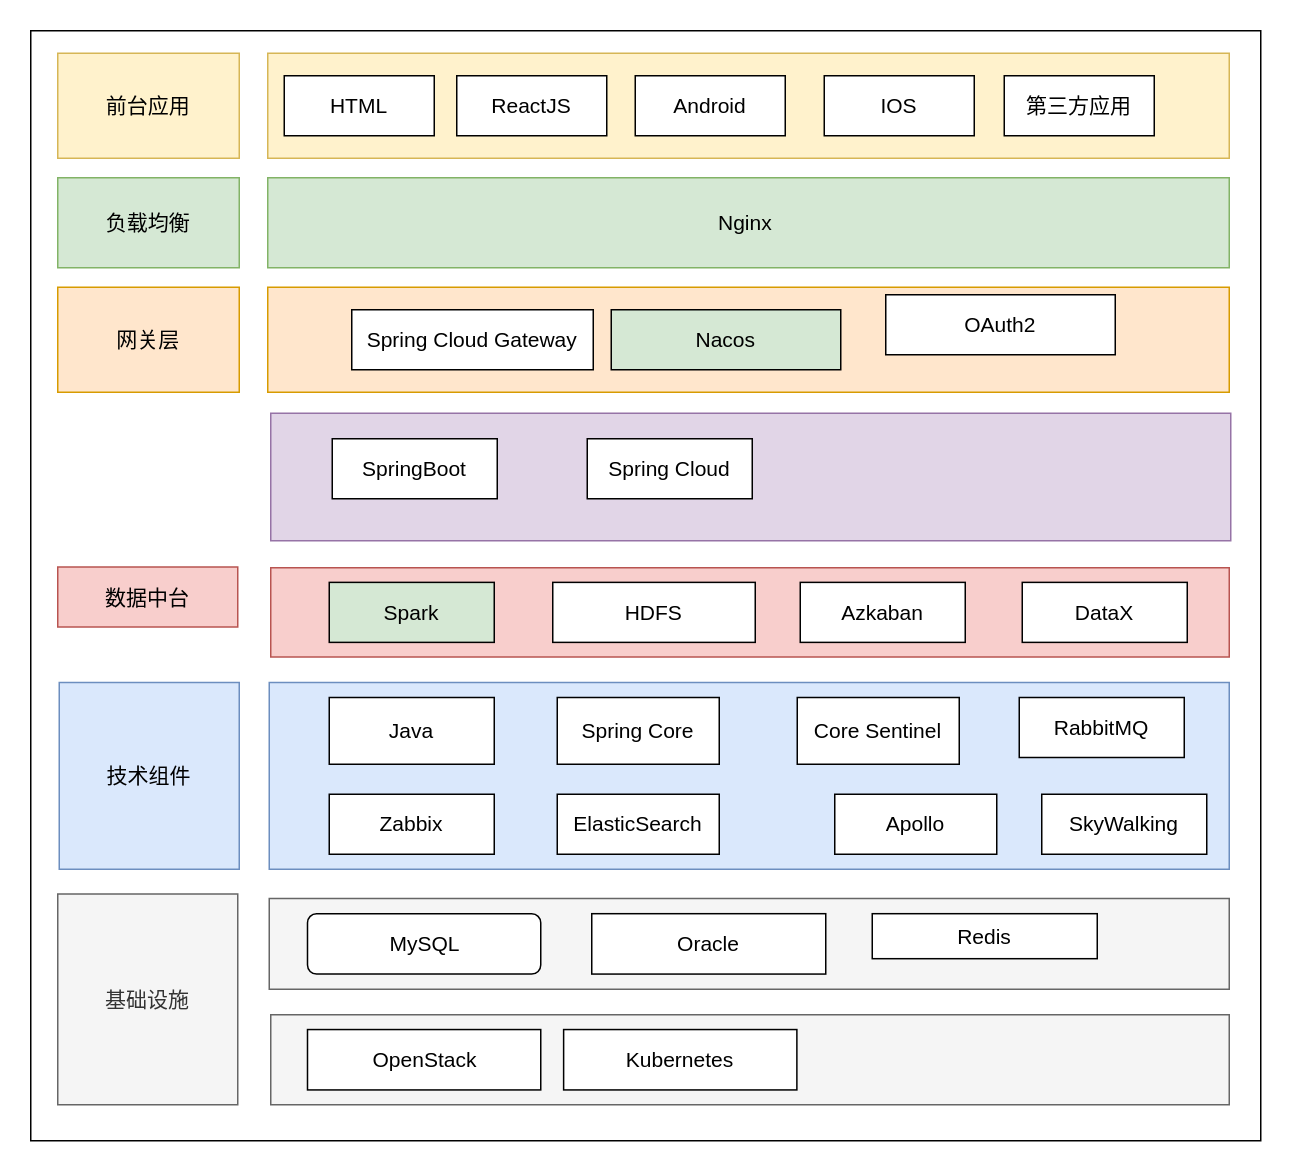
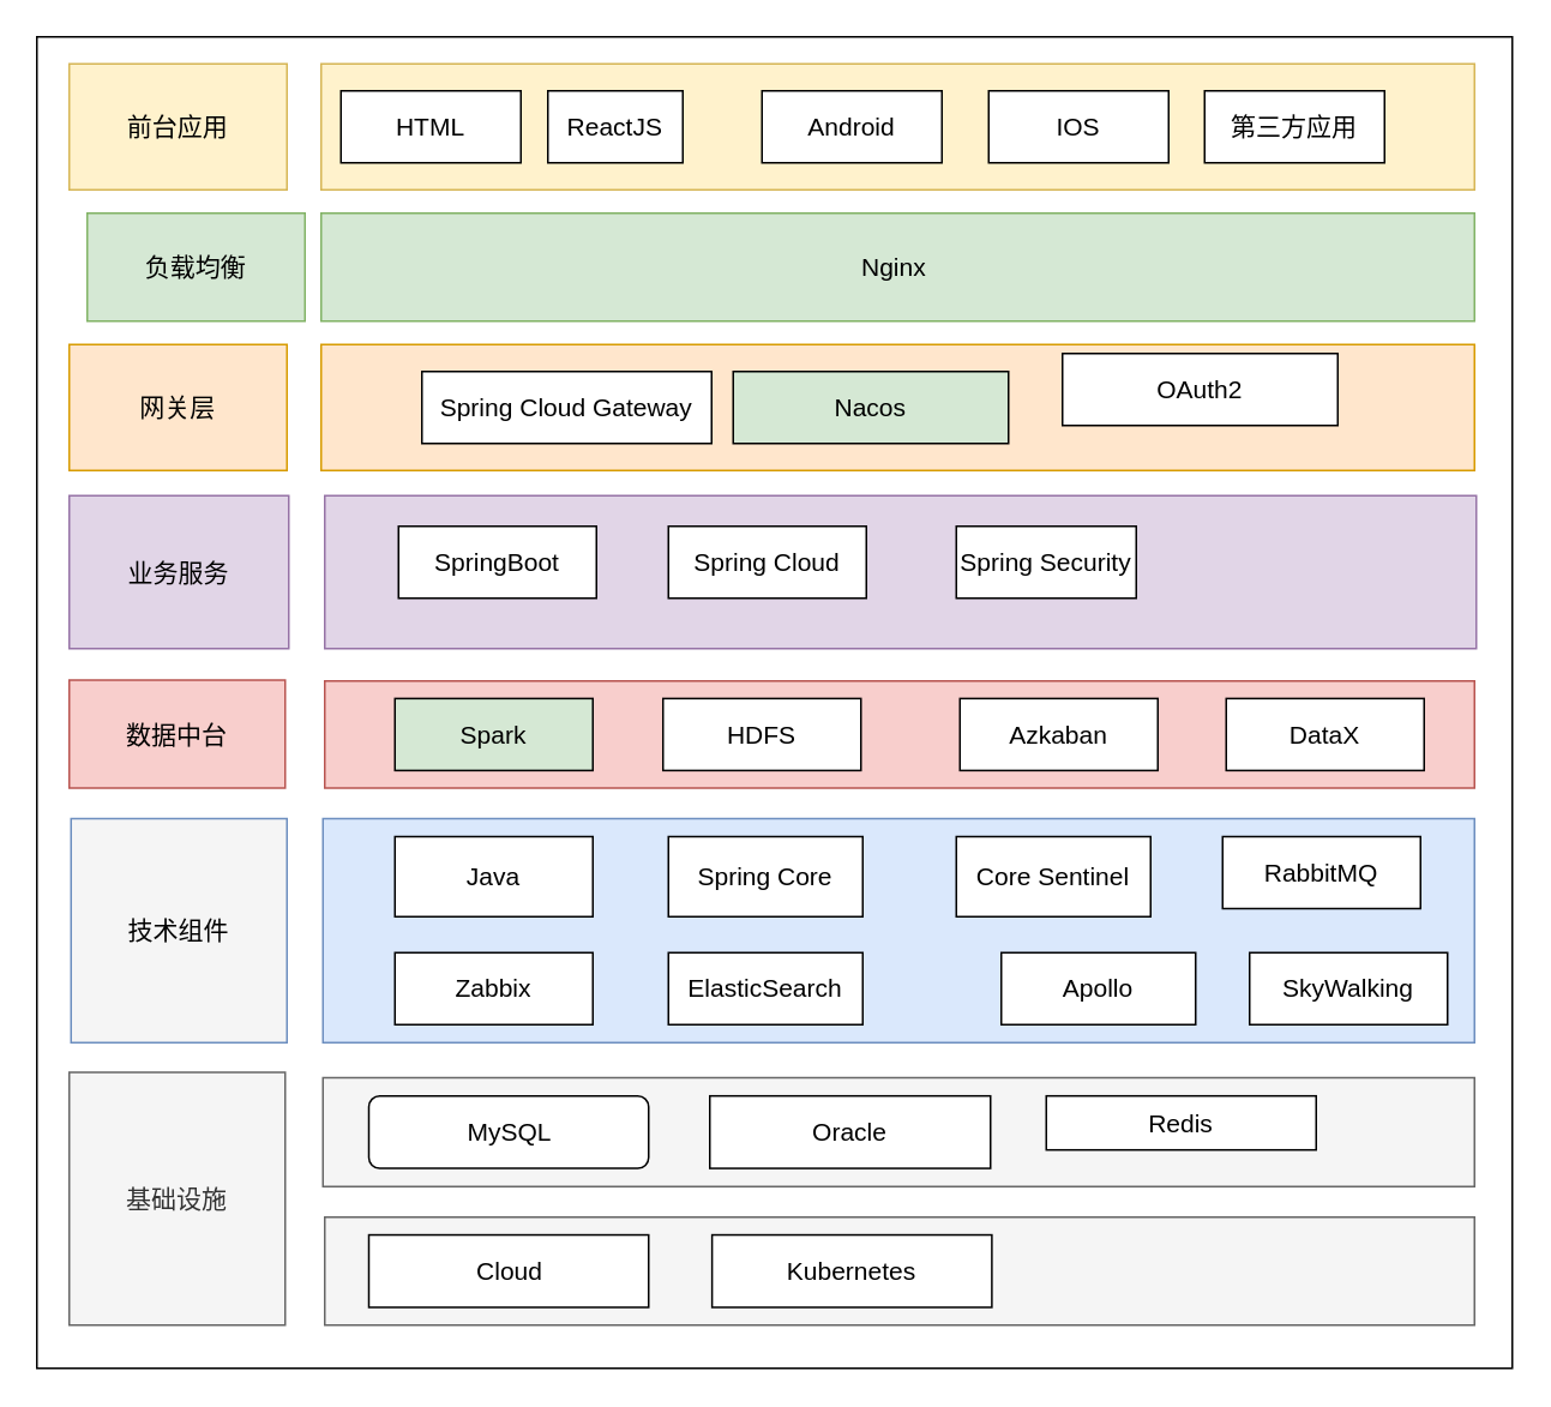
  <mxCell id="0" />
  <mxCell id="1" parent="0" />
  <mxCell id="2" value="" style="rounded=0;whiteSpace=wrap;html=1;sketch=0;fontSize=13;labelBorderColor=none;fontColor=none;noLabel=1;fillColor=none;" parent="1" vertex="1"><mxGeometry x="20" y="20" width="820" height="740" as="geometry" /></mxCell>
- <mxCell id="3" value="技术组件" style="rounded=0;whiteSpace=wrap;html=1;fontSize=14;fillColor=#dae8fc;strokeColor=#6c8ebf;" parent="1" vertex="1"><mxGeometry x="39" y="454.5" width="120" height="124.5" as="geometry" /></mxCell>
+ <mxCell id="3" value="技术组件" style="rounded=0;whiteSpace=wrap;html=1;fontSize=14;fillColor=#f5f5f5;strokeColor=#6c8ebf;" parent="1" vertex="1"><mxGeometry x="39" y="454.5" width="120" height="124.5" as="geometry" /></mxCell>
  <mxCell id="4" value="" style="rounded=0;whiteSpace=wrap;html=1;fontSize=14;fillColor=#dae8fc;strokeColor=#6c8ebf;" parent="1" vertex="1"><mxGeometry x="179" y="454.5" width="640" height="124.5" as="geometry" /></mxCell>
  <mxCell id="5" value="基础设施" style="rounded=0;whiteSpace=wrap;html=1;fontSize=14;fillColor=#f5f5f5;fontColor=#333333;strokeColor=#666666;" parent="1" vertex="1"><mxGeometry x="38" y="595.5" width="120" height="140.5" as="geometry" /></mxCell>
  <mxCell id="6" value="" style="rounded=0;whiteSpace=wrap;html=1;fontSize=14;fillColor=#f5f5f5;strokeColor=#666666;fontColor=#333333;" parent="1" vertex="1"><mxGeometry x="179" y="598.5" width="640" height="60.5" as="geometry" /></mxCell>
+ <mxCell id="7" value="业务服务" style="rounded=0;whiteSpace=wrap;html=1;fontSize=14;fillColor=#e1d5e7;strokeColor=#9673a6;" parent="1" vertex="1"><mxGeometry x="38" y="275" width="122" height="85" as="geometry" /></mxCell>
  <mxCell id="8" value="" style="rounded=0;whiteSpace=wrap;html=1;fontSize=14;fillColor=#e1d5e7;strokeColor=#9673a6;" parent="1" vertex="1"><mxGeometry x="180" y="275" width="640" height="85" as="geometry" /></mxCell>
  <mxCell id="9" value="" style="rounded=0;whiteSpace=wrap;html=1;fontSize=14;fillColor=#fff2cc;strokeColor=#d6b656;" parent="1" vertex="1"><mxGeometry x="178" y="35" width="641" height="70" as="geometry" /></mxCell>
  <mxCell id="10" value="" style="rounded=0;whiteSpace=wrap;html=1;fontSize=14;fillColor=#f8cecc;strokeColor=#b85450;" parent="1" vertex="1"><mxGeometry x="180" y="378" width="639" height="59.5" as="geometry" /></mxCell>
  <mxCell id="11" value="前台应用" style="rounded=0;whiteSpace=wrap;html=1;fontSize=14;fillColor=#fff2cc;strokeColor=#d6b656;" parent="1" vertex="1"><mxGeometry x="38" y="35" width="121" height="70" as="geometry" /></mxCell>
  <mxCell id="12" value="熔断限流" style="rounded=0;whiteSpace=wrap;html=1;fontFamily=Helvetica;fontSize=14;" parent="1" vertex="1"><mxGeometry x="439" y="201" width="100" height="40" as="geometry" /></mxCell>
  <mxCell id="13" value="HTML" style="rounded=0;whiteSpace=wrap;html=1;fontFamily=Helvetica;fontSize=14;" parent="1" vertex="1"><mxGeometry x="189" y="50" width="100" height="40" as="geometry" /></mxCell>
- <mxCell id="14" value="ReactJS" style="rounded=0;whiteSpace=wrap;html=1;fontFamily=Helvetica;fontSize=14;fontStyle=0" parent="1" vertex="1"><mxGeometry x="304" y="50" width="100" height="40" as="geometry" /></mxCell>
+ <mxCell id="14" value="ReactJS" style="rounded=0;whiteSpace=wrap;html=1;fontFamily=Helvetica;fontSize=14;fontStyle=0" parent="1" vertex="1"><mxGeometry x="304" y="50" width="75" height="40" as="geometry" /></mxCell>
  <mxCell id="15" value="Android" style="rounded=0;whiteSpace=wrap;html=1;fontFamily=Helvetica;fontSize=14;fontStyle=0" parent="1" vertex="1"><mxGeometry x="423" y="50" width="100" height="40" as="geometry" /></mxCell>
  <mxCell id="16" value="第三方应用" style="rounded=0;whiteSpace=wrap;html=1;fontFamily=Helvetica;fontSize=14;fontStyle=0" parent="1" vertex="1"><mxGeometry x="669" y="50" width="100" height="40" as="geometry" /></mxCell>
  <mxCell id="17" value="" style="rounded=0;whiteSpace=wrap;html=1;fontSize=14;fillColor=#ffe6cc;strokeColor=#d79b00;" parent="1" vertex="1"><mxGeometry x="178" y="191" width="641" height="70" as="geometry" /></mxCell>
  <mxCell id="18" value="Spring Cloud Gateway" style="rounded=0;whiteSpace=wrap;html=1;fontFamily=Helvetica;fontSize=14;fontStyle=0" parent="1" vertex="1"><mxGeometry x="234" y="206" width="161" height="40" as="geometry" /></mxCell>
  <mxCell id="19" value="Nacos" style="rounded=0;whiteSpace=wrap;html=1;fontFamily=Helvetica;fontSize=14;fontStyle=0;fillColor=#d5e8d4;" parent="1" vertex="1"><mxGeometry x="407" y="206" width="153" height="40" as="geometry" /></mxCell>
  <mxCell id="20" value="网关层" style="rounded=0;whiteSpace=wrap;html=1;fontSize=14;fillColor=#ffe6cc;strokeColor=#d79b00;" parent="1" vertex="1"><mxGeometry x="38" y="191" width="121" height="70" as="geometry" /></mxCell>
- <mxCell id="21" value="数据中台" style="rounded=0;whiteSpace=wrap;html=1;fontSize=14;fillColor=#f8cecc;strokeColor=#b85450;" parent="1" vertex="1"><mxGeometry x="38" y="377.5" width="120" height="40" as="geometry" /></mxCell>
+ <mxCell id="21" value="数据中台" style="rounded=0;whiteSpace=wrap;html=1;fontSize=14;fillColor=#f8cecc;strokeColor=#b85450;" parent="1" vertex="1"><mxGeometry x="38" y="377.5" width="120" height="60" as="geometry" /></mxCell>
  <mxCell id="22" value="" style="rounded=0;whiteSpace=wrap;html=1;fontFamily=Helvetica;fontSize=14;fillColor=#f5f5f5;strokeColor=#666666;fontColor=#333333;" parent="1" vertex="1"><mxGeometry x="180" y="676" width="639" height="60" as="geometry" /></mxCell>
  <mxCell id="23" value="SpringBoot" style="rounded=0;whiteSpace=wrap;html=1;fontFamily=Helvetica;fontSize=14;" parent="1" vertex="1"><mxGeometry x="221" y="292" width="110" height="40" as="geometry" /></mxCell>
- <mxCell id="24" value="Spring Cloud" style="rounded=0;whiteSpace=wrap;html=1;fontFamily=Helvetica;fontSize=14;" parent="1" vertex="1"><mxGeometry x="391" y="292" width="110" height="40" as="geometry" /></mxCell>
+ <mxCell id="24" value="Spring Cloud" style="rounded=0;whiteSpace=wrap;html=1;fontFamily=Helvetica;fontSize=14;" parent="1" vertex="1"><mxGeometry x="371" y="292" width="110" height="40" as="geometry" /></mxCell>
+ <mxCell id="25" value="Spring Security" style="rounded=0;whiteSpace=wrap;html=1;fontFamily=Helvetica;fontSize=14;" parent="1" vertex="1"><mxGeometry x="531" y="292" width="100" height="40" as="geometry" /></mxCell>
  <mxCell id="26" value="Java" style="rounded=0;whiteSpace=wrap;html=1;fontFamily=Helvetica;fontSize=14;" parent="1" vertex="1"><mxGeometry x="219" y="464.5" width="110" height="44.5" as="geometry" /></mxCell>
  <mxCell id="27" value="Spring Core" style="rounded=0;whiteSpace=wrap;html=1;fontFamily=Helvetica;fontSize=14;" parent="1" vertex="1"><mxGeometry x="371" y="464.5" width="108" height="44.5" as="geometry" /></mxCell>
  <mxCell id="28" value="RabbitMQ" style="rounded=0;whiteSpace=wrap;html=1;fontFamily=Helvetica;fontSize=14;" parent="1" vertex="1"><mxGeometry x="679" y="464.5" width="110" height="40" as="geometry" /></mxCell>
  <mxCell id="29" value="Core Sentinel" style="rounded=0;whiteSpace=wrap;html=1;fontFamily=Helvetica;fontSize=14;" parent="1" vertex="1"><mxGeometry x="531" y="464.5" width="108" height="44.5" as="geometry" /></mxCell>
  <mxCell id="30" value="SkyWalking" style="rounded=0;whiteSpace=wrap;html=1;fontFamily=Helvetica;fontSize=14;" parent="1" vertex="1"><mxGeometry x="694" y="529" width="110" height="40" as="geometry" /></mxCell>
  <mxCell id="31" value="Zabbix" style="rounded=0;whiteSpace=wrap;html=1;fontFamily=Helvetica;fontSize=14;" parent="1" vertex="1"><mxGeometry x="219" y="529" width="110" height="40" as="geometry" /></mxCell>
  <mxCell id="32" value="ElasticSearch" style="rounded=0;whiteSpace=wrap;html=1;fontFamily=Helvetica;fontSize=14;" parent="1" vertex="1"><mxGeometry x="371" y="529" width="108" height="40" as="geometry" /></mxCell>
  <mxCell id="33" value="Apollo" style="rounded=0;whiteSpace=wrap;html=1;fontFamily=Helvetica;fontSize=14;" parent="1" vertex="1"><mxGeometry x="556" y="529" width="108" height="40" as="geometry" /></mxCell>
- <mxCell id="34" value="负载均衡" style="rounded=0;whiteSpace=wrap;html=1;fontSize=14;fillColor=#d5e8d4;strokeColor=#82b366;" parent="1" vertex="1"><mxGeometry x="38" y="118" width="121" height="60" as="geometry" /></mxCell>
+ <mxCell id="34" value="负载均衡" style="rounded=0;whiteSpace=wrap;html=1;fontSize=14;fillColor=#d5e8d4;strokeColor=#82b366;" parent="1" vertex="1"><mxGeometry x="48" y="118" width="121" height="60" as="geometry" /></mxCell>
  <mxCell id="35" value="Nginx&amp;nbsp;" style="rounded=0;whiteSpace=wrap;html=1;fontSize=14;fillColor=#d5e8d4;strokeColor=#82b366;" parent="1" vertex="1"><mxGeometry x="178" y="118" width="641" height="60" as="geometry" /></mxCell>
  <mxCell id="36" value="IOS" style="rounded=0;whiteSpace=wrap;html=1;fontFamily=Helvetica;fontSize=14;fontStyle=0" parent="1" vertex="1"><mxGeometry x="549" y="50" width="100" height="40" as="geometry" /></mxCell>
  <mxCell id="37" value="MySQL" style="whiteSpace=wrap;html=1;fontFamily=Helvetica;fontSize=14;rounded=1;" parent="1" vertex="1"><mxGeometry x="204.5" y="608.63" width="155.5" height="40.25" as="geometry" /></mxCell>
  <mxCell id="38" value="Redis" style="rounded=0;whiteSpace=wrap;html=1;fontFamily=Helvetica;fontSize=14;" parent="1" vertex="1"><mxGeometry x="581" y="608.63" width="150" height="30" as="geometry" /></mxCell>
  <mxCell id="39" value="Spark" style="rounded=0;whiteSpace=wrap;html=1;fontFamily=Helvetica;fontSize=14;fillColor=#d5e8d4;" parent="1" vertex="1"><mxGeometry x="219" y="387.75" width="110" height="40" as="geometry" /></mxCell>
- <mxCell id="40" value="HDFS" style="rounded=0;whiteSpace=wrap;html=1;fontFamily=Helvetica;fontSize=14;" parent="1" vertex="1"><mxGeometry x="368" y="387.75" width="135" height="40" as="geometry" /></mxCell>
+ <mxCell id="40" value="HDFS" style="rounded=0;whiteSpace=wrap;html=1;fontFamily=Helvetica;fontSize=14;" parent="1" vertex="1"><mxGeometry x="368" y="387.75" width="110" height="40" as="geometry" /></mxCell>
  <mxCell id="41" value="Azkaban" style="rounded=0;whiteSpace=wrap;html=1;fontFamily=Helvetica;fontSize=14;" parent="1" vertex="1"><mxGeometry x="533" y="387.75" width="110" height="40" as="geometry" /></mxCell>
  <mxCell id="42" value="DataX" style="rounded=0;whiteSpace=wrap;html=1;fontFamily=Helvetica;fontSize=14;" parent="1" vertex="1"><mxGeometry x="681" y="387.75" width="110" height="40" as="geometry" /></mxCell>
  <mxCell id="43" value="Oracle" style="rounded=0;whiteSpace=wrap;html=1;fontFamily=Helvetica;fontSize=14;" vertex="1" parent="1"><mxGeometry x="394" y="608.63" width="156" height="40.25" as="geometry" /></mxCell>
  <mxCell id="44" value="OAuth2" style="rounded=0;whiteSpace=wrap;html=1;fontFamily=Helvetica;fontSize=14;fontStyle=0" vertex="1" parent="1"><mxGeometry x="590" y="196" width="153" height="40" as="geometry" /></mxCell>
- <mxCell id="45" value="OpenStack" style="rounded=0;whiteSpace=wrap;html=1;fontFamily=Helvetica;fontSize=14;" vertex="1" parent="1"><mxGeometry x="204.5" y="685.87" width="155.5" height="40.25" as="geometry" /></mxCell>
- <mxCell id="46" value="Kubernetes" style="rounded=0;whiteSpace=wrap;html=1;fontFamily=Helvetica;fontSize=14;" vertex="1" parent="1"><mxGeometry x="375.25" y="685.87" width="155.5" height="40.25" as="geometry" /></mxCell>
+ <mxCell id="45" value="Cloud" style="rounded=0;whiteSpace=wrap;html=1;fontFamily=Helvetica;fontSize=14;" vertex="1" parent="1"><mxGeometry x="204.5" y="685.87" width="155.5" height="40.25" as="geometry" /></mxCell>
+ <mxCell id="46" value="Kubernetes" style="rounded=0;whiteSpace=wrap;html=1;fontFamily=Helvetica;fontSize=14;" vertex="1" parent="1"><mxGeometry x="395.25" y="685.87" width="155.5" height="40.25" as="geometry" /></mxCell>
